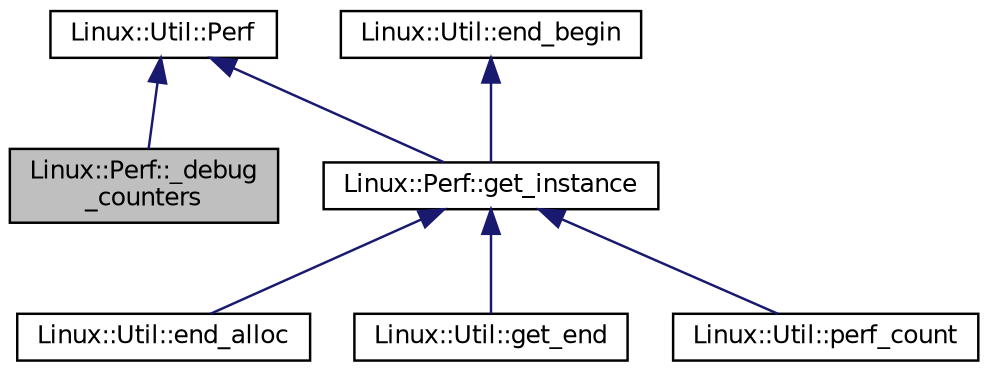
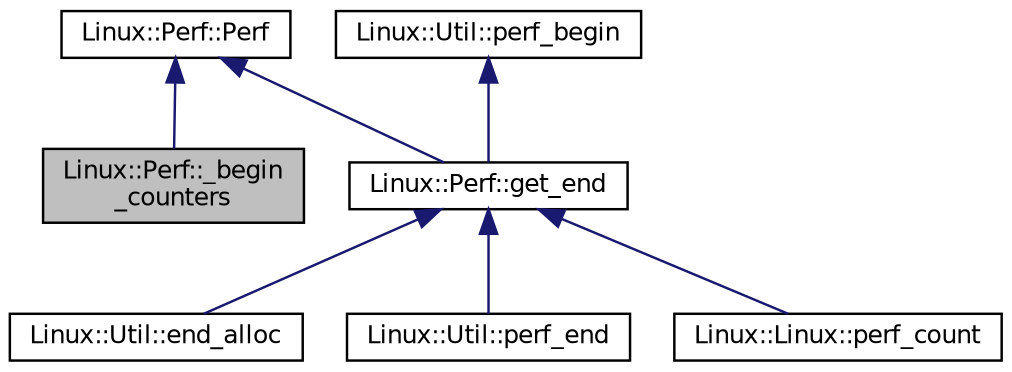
  digraph {
    rankdir=TB
    node [color=black fillcolor=white fontname=Helvetica fontsize=10 shape=record style=filled]
    edge [color=midnightblue dir=back fontname=Helvetica fontsize=10 labelfontname=Helvetica labelfontsize=10 style=solid]
-   n1 [fillcolor=grey75 fontcolor=black height=0.2 label="Linux::Perf::_debug\l_counters" width=0.4]
-   n2 [height=0.2 label="Linux::Util::Perf" width=0.4]
-   n3 [height=0.2 label="Linux::Perf::get_instance" width=0.4]
+   n1 [fillcolor=grey75 fontcolor=black height=0.2 label="Linux::Perf::_begin\l_counters" width=0.4]
+   n2 [height=0.2 label="Linux::Perf::Perf" width=0.4]
+   n3 [height=0.2 label="Linux::Perf::get_end" width=0.4]
    n4 [height=0.2 label="Linux::Util::end_alloc" width=0.4]
-   n5 [height=0.2 label="Linux::Util::get_end" width=0.4]
-   n6 [height=0.2 label="Linux::Util::perf_count" width=0.4]
-   n7 [height=0.2 label="Linux::Util::end_begin" width=0.4]
+   n5 [height=0.2 label="Linux::Util::perf_end" width=0.4]
+   n6 [height=0.2 label="Linux::Linux::perf_count" width=0.4]
+   n7 [height=0.2 label="Linux::Util::perf_begin" width=0.4]
    n2 -> n1
    n2 -> n3
    n3 -> n4
    n3 -> n5
    n3 -> n6
    n7 -> n3
  }
